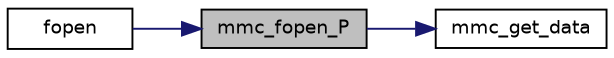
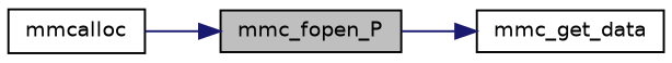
  digraph {
    rankdir=LR
    node [color=black fillcolor=white fontname=Helvetica fontsize=10 shape=record style=filled]
    edge [color=midnightblue fontname=Helvetica fontsize=10 labelfontname=Helvetica labelfontsize=10 style=solid]
    n1 [fillcolor=grey75 fontcolor=black height=0.2 label=mmc_fopen_P width=0.4]
    n2 [height=0.2 label=mmc_get_data width=0.4]
-   n3 [height=0.2 label=fopen width=0.4]
+   n3 [height=0.2 label=mmcalloc width=0.4]
    n1 -> n2
    n3 -> n1
  }
